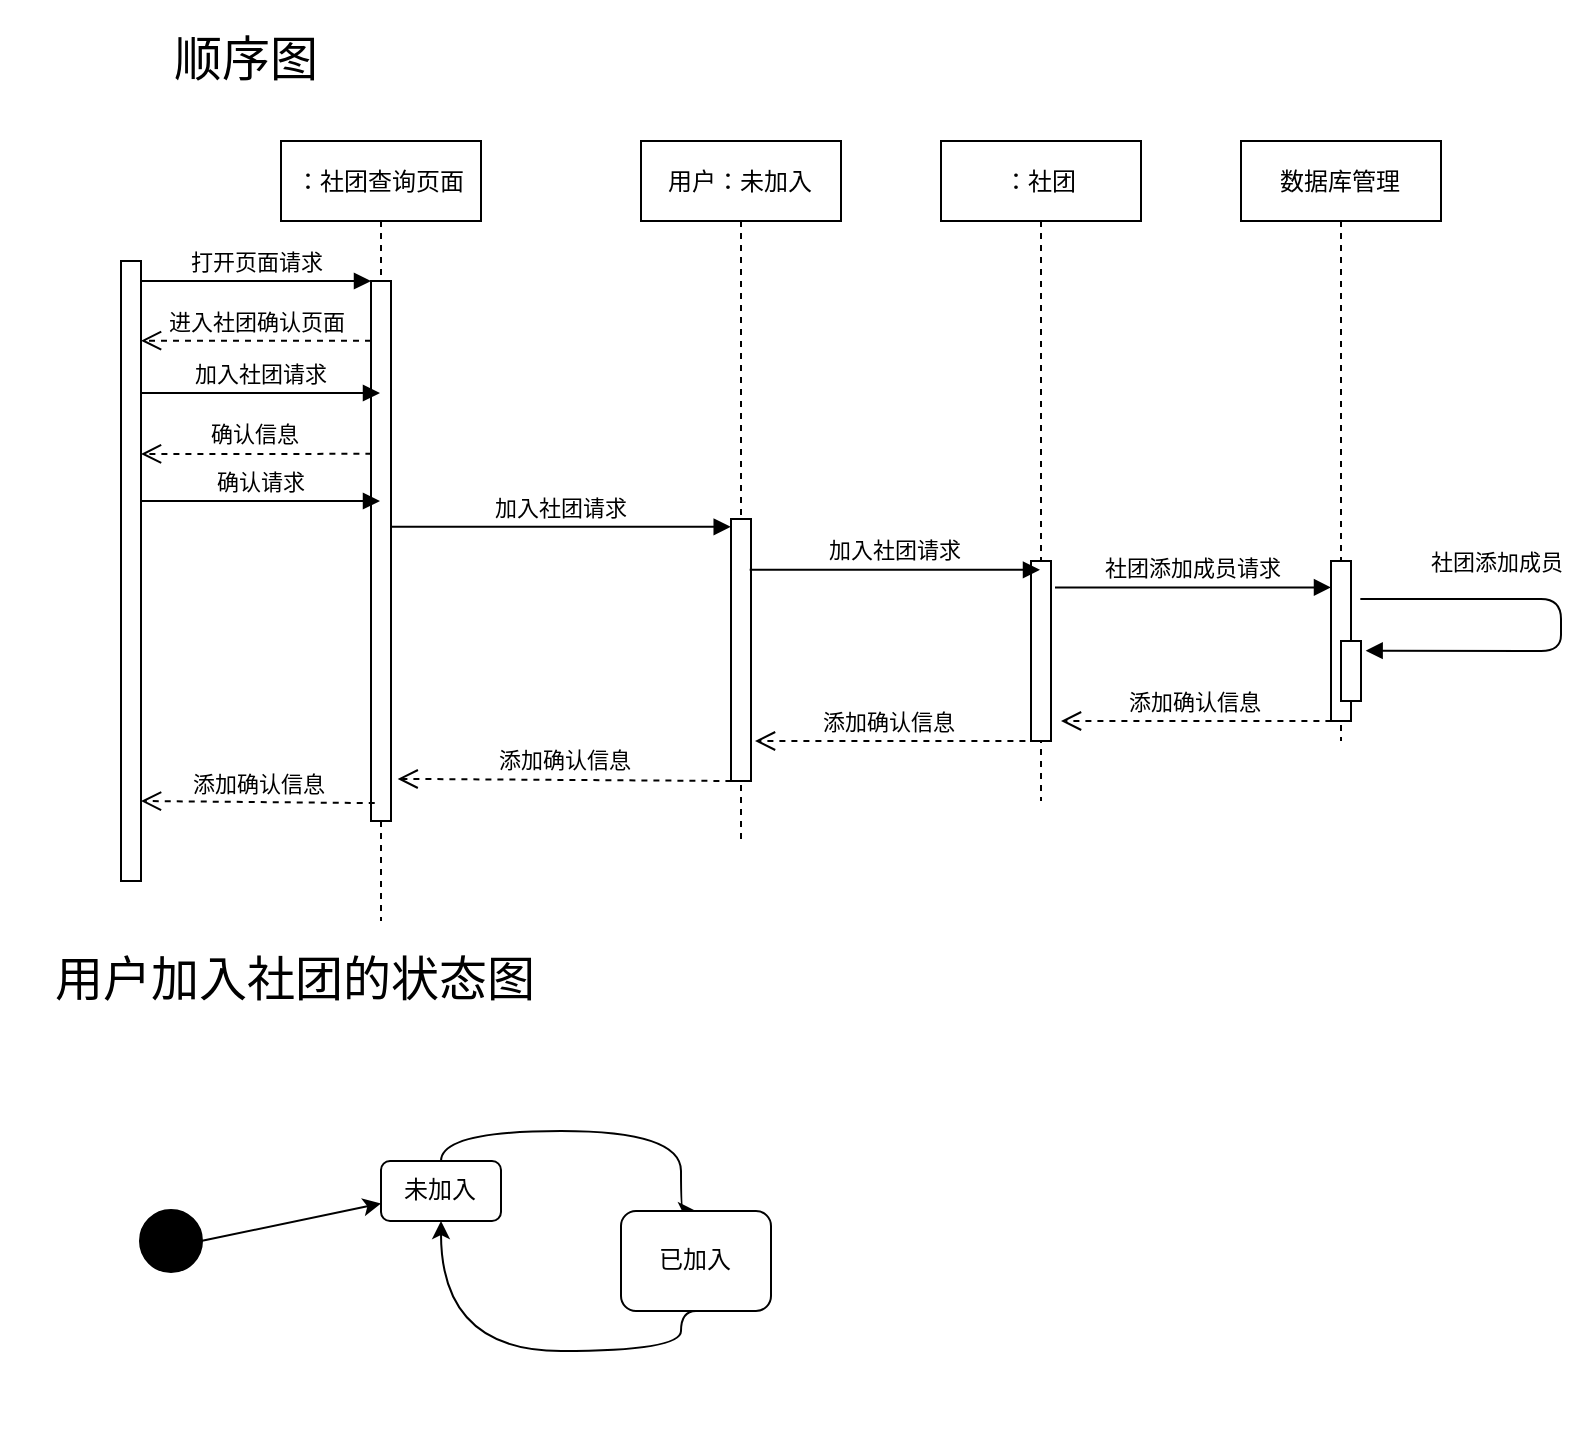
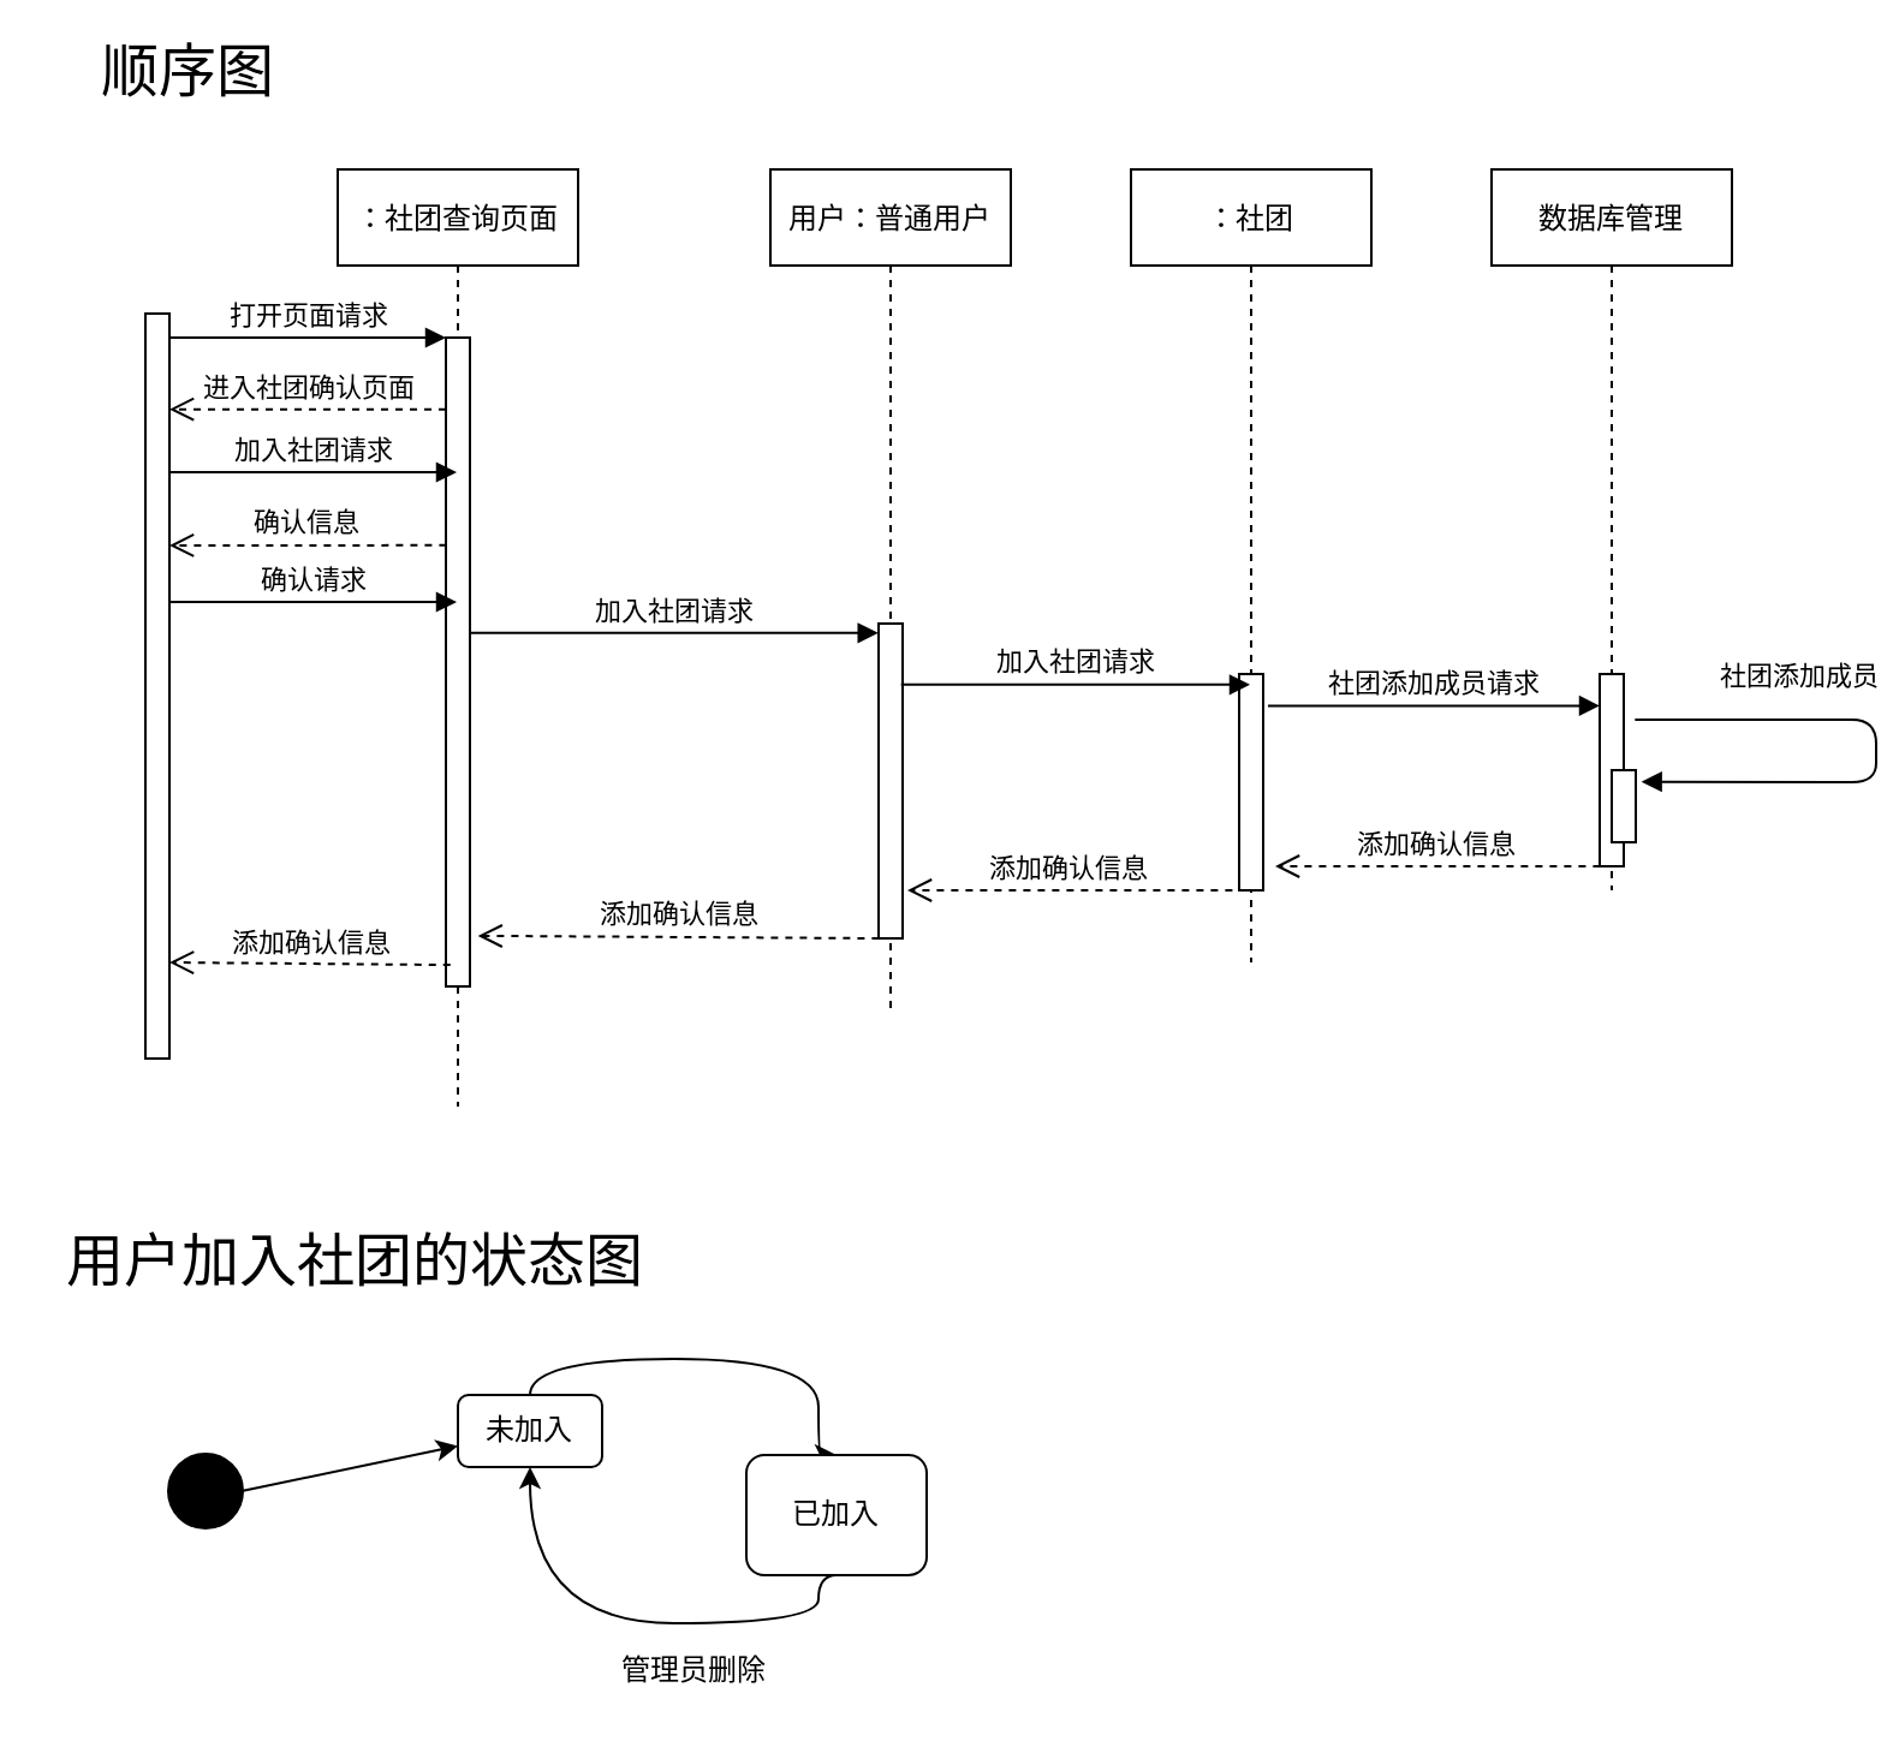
  <mxCell id="0" />
  <mxCell id="1" parent="0" />
  <mxCell id="2" value="：社团查询页面" style="shape=umlLifeline;perimeter=lifelinePerimeter;container=1;collapsible=0;recursiveResize=0;rounded=0;shadow=0;strokeWidth=1;" parent="1" vertex="1"><mxGeometry x="140" y="70" width="100" height="390" as="geometry" /></mxCell>
  <mxCell id="3" value="" style="points=[];perimeter=orthogonalPerimeter;rounded=0;shadow=0;strokeWidth=1;" parent="2" vertex="1"><mxGeometry x="45" y="70" width="10" height="270" as="geometry" /></mxCell>
- <mxCell id="4" value="用户：未加入" style="shape=umlLifeline;perimeter=lifelinePerimeter;container=1;collapsible=0;recursiveResize=0;rounded=0;shadow=0;strokeWidth=1;" parent="1" vertex="1"><mxGeometry x="320" y="70" width="100" height="350" as="geometry" /></mxCell>
+ <mxCell id="4" value="用户：普通用户" style="shape=umlLifeline;perimeter=lifelinePerimeter;container=1;collapsible=0;recursiveResize=0;rounded=0;shadow=0;strokeWidth=1;" parent="1" vertex="1"><mxGeometry x="320" y="70" width="100" height="350" as="geometry" /></mxCell>
  <mxCell id="5" value="" style="points=[];perimeter=orthogonalPerimeter;rounded=0;shadow=0;strokeWidth=1;" parent="4" vertex="1"><mxGeometry x="45" y="189" width="10" height="131" as="geometry" /></mxCell>
  <mxCell id="6" value="打开页面请求" style="html=1;verticalAlign=bottom;endArrow=block;" parent="1" target="3" edge="1"><mxGeometry width="80" relative="1" as="geometry"><mxPoint x="70" y="140" as="sourcePoint" /><mxPoint x="180" y="143" as="targetPoint" /></mxGeometry></mxCell>
  <mxCell id="7" value="进入社团确认页面" style="html=1;verticalAlign=bottom;endArrow=open;dashed=1;endSize=8;" edge="1" parent="1" source="3"><mxGeometry relative="1" as="geometry"><mxPoint x="160" y="170" as="sourcePoint" /><mxPoint x="70.024" y="169.83" as="targetPoint" /></mxGeometry></mxCell>
  <mxCell id="8" value="：社团" style="shape=umlLifeline;perimeter=lifelinePerimeter;container=1;collapsible=0;recursiveResize=0;rounded=0;shadow=0;strokeWidth=1;" vertex="1" parent="1"><mxGeometry x="470" y="70" width="100" height="330" as="geometry" /></mxCell>
  <mxCell id="9" value="" style="points=[];perimeter=orthogonalPerimeter;rounded=0;shadow=0;strokeWidth=1;" vertex="1" parent="8"><mxGeometry x="45" y="210" width="10" height="90" as="geometry" /></mxCell>
  <mxCell id="10" value="加入社团请求" style="html=1;verticalAlign=bottom;endArrow=block;" edge="1" parent="1" target="2"><mxGeometry width="80" relative="1" as="geometry"><mxPoint x="70" y="196" as="sourcePoint" /><mxPoint x="186" y="198" as="targetPoint" /></mxGeometry></mxCell>
  <mxCell id="11" value="确认信息" style="html=1;verticalAlign=bottom;endArrow=open;dashed=1;endSize=8;exitX=0.02;exitY=0.418;exitDx=0;exitDy=0;exitPerimeter=0;" edge="1" parent="1"><mxGeometry relative="1" as="geometry"><mxPoint x="185.2" y="226.42" as="sourcePoint" /><mxPoint x="70" y="226.5" as="targetPoint" /></mxGeometry></mxCell>
  <mxCell id="12" value="确认请求" style="html=1;verticalAlign=bottom;endArrow=block;" edge="1" parent="1" target="2"><mxGeometry width="80" relative="1" as="geometry"><mxPoint x="70" y="250" as="sourcePoint" /><mxPoint x="180" y="250" as="targetPoint" /></mxGeometry></mxCell>
  <mxCell id="13" value="加入社团请求" style="html=1;verticalAlign=bottom;endArrow=block;entryX=-0.014;entryY=0.03;entryDx=0;entryDy=0;entryPerimeter=0;" edge="1" parent="1" source="3" target="5"><mxGeometry width="80" relative="1" as="geometry"><mxPoint x="200" y="260" as="sourcePoint" /><mxPoint x="360" y="261" as="targetPoint" /></mxGeometry></mxCell>
  <mxCell id="14" value="" style="html=1;points=[];perimeter=orthogonalPerimeter;" vertex="1" parent="1"><mxGeometry x="60" y="130" width="10" height="310" as="geometry" /></mxCell>
  <mxCell id="15" value="加入社团请求" style="html=1;verticalAlign=bottom;endArrow=block;exitX=0.934;exitY=0.194;exitDx=0;exitDy=0;exitPerimeter=0;" edge="1" parent="1" source="5" target="8"><mxGeometry width="80" relative="1" as="geometry"><mxPoint x="380" y="280" as="sourcePoint" /><mxPoint x="500" y="278" as="targetPoint" /></mxGeometry></mxCell>
  <mxCell id="16" value="数据库管理" style="shape=umlLifeline;perimeter=lifelinePerimeter;container=1;collapsible=0;recursiveResize=0;rounded=0;shadow=0;strokeWidth=1;" vertex="1" parent="1"><mxGeometry x="620" y="70" width="100" height="300" as="geometry" /></mxCell>
  <mxCell id="17" value="" style="points=[];perimeter=orthogonalPerimeter;rounded=0;shadow=0;strokeWidth=1;" vertex="1" parent="16"><mxGeometry x="45" y="210" width="10" height="80" as="geometry" /></mxCell>
  <mxCell id="18" value="" style="html=1;points=[];perimeter=orthogonalPerimeter;" vertex="1" parent="16"><mxGeometry x="50" y="250" width="10" height="30" as="geometry" /></mxCell>
  <mxCell id="19" value="社团添加成员" style="html=1;verticalAlign=bottom;endArrow=block;entryX=1.233;entryY=0.161;entryDx=0;entryDy=0;entryPerimeter=0;exitX=1.467;exitY=0.237;exitDx=0;exitDy=0;exitPerimeter=0;" edge="1" parent="16" source="17" target="18"><mxGeometry x="-0.394" y="9" width="80" relative="1" as="geometry"><mxPoint x="80" y="229" as="sourcePoint" /><mxPoint x="70" y="255" as="targetPoint" /><Array as="points"><mxPoint x="160" y="229" /><mxPoint x="160" y="255" /></Array><mxPoint as="offset" /></mxGeometry></mxCell>
  <mxCell id="20" value="社团添加成员请求" style="html=1;verticalAlign=bottom;endArrow=block;exitX=1.2;exitY=0.147;exitDx=0;exitDy=0;exitPerimeter=0;" edge="1" parent="1" source="9" target="17"><mxGeometry width="80" relative="1" as="geometry"><mxPoint x="530" y="289.4" as="sourcePoint" /><mxPoint x="660" y="289" as="targetPoint" /></mxGeometry></mxCell>
  <mxCell id="21" value="添加确认信息" style="html=1;verticalAlign=bottom;endArrow=open;dashed=1;endSize=8;exitX=0.02;exitY=0.418;exitDx=0;exitDy=0;exitPerimeter=0;" edge="1" parent="1"><mxGeometry relative="1" as="geometry"><mxPoint x="665.2" y="360" as="sourcePoint" /><mxPoint x="530" y="360" as="targetPoint" /></mxGeometry></mxCell>
  <mxCell id="22" value="添加确认信息" style="html=1;verticalAlign=bottom;endArrow=open;dashed=1;endSize=8;exitX=0.02;exitY=0.418;exitDx=0;exitDy=0;exitPerimeter=0;" edge="1" parent="1"><mxGeometry relative="1" as="geometry"><mxPoint x="512.2" y="370" as="sourcePoint" /><mxPoint x="377" y="370" as="targetPoint" /></mxGeometry></mxCell>
  <mxCell id="23" value="添加确认信息" style="html=1;verticalAlign=bottom;endArrow=open;dashed=1;endSize=8;exitX=0.02;exitY=0.418;exitDx=0;exitDy=0;exitPerimeter=0;entryX=1.333;entryY=0.922;entryDx=0;entryDy=0;entryPerimeter=0;" edge="1" parent="1" target="3"><mxGeometry relative="1" as="geometry"><mxPoint x="365.2" y="390" as="sourcePoint" /><mxPoint x="230" y="390" as="targetPoint" /></mxGeometry></mxCell>
  <mxCell id="24" value="添加确认信息" style="html=1;verticalAlign=bottom;endArrow=open;dashed=1;endSize=8;exitX=0.02;exitY=0.418;exitDx=0;exitDy=0;exitPerimeter=0;" edge="1" parent="1"><mxGeometry relative="1" as="geometry"><mxPoint x="186.87" y="401.06" as="sourcePoint" /><mxPoint x="70" y="400" as="targetPoint" /></mxGeometry></mxCell>
  <mxCell id="25" style="edgeStyle=none;rounded=0;orthogonalLoop=1;jettySize=auto;html=1;exitX=1;exitY=0.5;exitDx=0;exitDy=0;exitPerimeter=0;" edge="1" parent="1" source="26" target="28"><mxGeometry relative="1" as="geometry" /></mxCell>
  <mxCell id="26" value="" style="strokeWidth=2;html=1;shape=mxgraph.flowchart.start_2;whiteSpace=wrap;fillColor=#000000;" vertex="1" parent="1"><mxGeometry x="70" y="605" width="30" height="30" as="geometry" /></mxCell>
  <mxCell id="27" style="edgeStyle=orthogonalEdgeStyle;curved=1;rounded=0;orthogonalLoop=1;jettySize=auto;html=1;exitX=0.5;exitY=0;exitDx=0;exitDy=0;entryX=0.5;entryY=0;entryDx=0;entryDy=0;" edge="1" parent="1" source="28" target="30"><mxGeometry relative="1" as="geometry"><Array as="points"><mxPoint x="220" y="565" /><mxPoint x="340" y="565" /></Array></mxGeometry></mxCell>
  <mxCell id="28" value="未加入" style="rounded=1;whiteSpace=wrap;html=1;fillColor=#FFFFFF;" vertex="1" parent="1"><mxGeometry x="190" y="580" width="60" height="30" as="geometry" /></mxCell>
  <mxCell id="29" style="edgeStyle=orthogonalEdgeStyle;curved=1;rounded=0;orthogonalLoop=1;jettySize=auto;html=1;exitX=0.5;exitY=1;exitDx=0;exitDy=0;entryX=0.5;entryY=1;entryDx=0;entryDy=0;" edge="1" parent="1" source="30" target="28"><mxGeometry relative="1" as="geometry"><Array as="points"><mxPoint x="340" y="675" /><mxPoint x="220" y="675" /></Array></mxGeometry></mxCell>
  <mxCell id="30" value="已加入" style="rounded=1;whiteSpace=wrap;html=1;fillColor=#FFFFFF;" vertex="1" parent="1"><mxGeometry x="310" y="605" width="75" height="50" as="geometry" /></mxCell>
- <mxCell id="32" value="用户加入社团的状态图" style="text;html=1;strokeColor=none;fillColor=none;align=center;verticalAlign=middle;whiteSpace=wrap;rounded=0;fontSize=24;" vertex="1" parent="1"><mxGeometry y="480" width="255" height="20" as="geometry" x="20" /></mxCell>
- <mxCell id="33" value="顺序图" style="text;html=1;strokeColor=none;fillColor=none;align=left;verticalAlign=middle;whiteSpace=wrap;rounded=0;fontSize=24;" vertex="1" parent="1"><mxGeometry x="85" y="20" width="255" height="20" as="geometry" /></mxCell>
+ <mxCell id="31" value="管理员删除" style="text;html=1;align=center;verticalAlign=middle;resizable=0;points=[];autosize=1;" vertex="1" parent="1"><mxGeometry x="247.5" y="685" width="80" height="20" as="geometry" /></mxCell>
+ <mxCell id="32" value="用户加入社团的状态图" style="text;html=1;strokeColor=none;fillColor=none;align=center;verticalAlign=middle;whiteSpace=wrap;rounded=0;fontSize=24;" vertex="1" parent="1"><mxGeometry x="20" y="515" width="255" height="20" as="geometry" /></mxCell>
+ <mxCell id="33" value="顺序图" style="text;html=1;strokeColor=none;fillColor=none;align=left;verticalAlign=middle;whiteSpace=wrap;rounded=0;fontSize=24;" vertex="1" parent="1"><mxGeometry x="40" y="20" width="255" height="20" as="geometry" /></mxCell>
